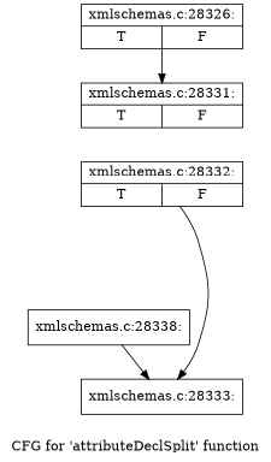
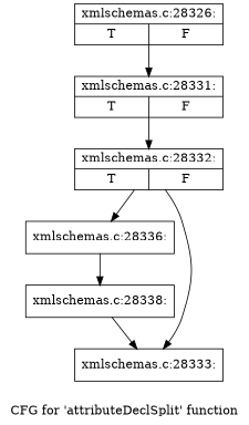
  digraph {
    label="CFG for 'attributeDeclSplit' function"
    node [shape=record]
    n1 [label="{xmlschemas.c:28326:|{<s0>T|<s1>F}}"]
    n2 [label="{xmlschemas.c:28331:|{<s0>T|<s1>F}}"]
    n3 [label="{xmlschemas.c:28332:|{<s0>T|<s1>F}}"]
+   n4 [label="{xmlschemas.c:28336:}"]
    n5 [label="{xmlschemas.c:28338:}"]
    n6 [label="{xmlschemas.c:28333:}"]
    n1 -> n2
+   n2 -> n3
+   n3 -> n4
    n3 -> n6
+   n4 -> n5
    n5 -> n6
  }
